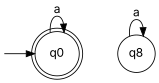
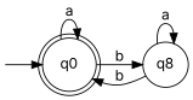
  digraph {
    fontname=Inter
    rankdir=LR
    node [fontname=Inter]
    edge [fontname=Inter]
    start [height=0 shape=point style=invis width=0]
    q0 [shape=doublecircle]
    n3 [label=q8 shape=circle]
    start -> q0
    q0 -> q0 [label=a]
+   q0 -> n3 [label=b]
+   n3 -> q0 [label=b]
    n3 -> n3 [label=a]
  }
